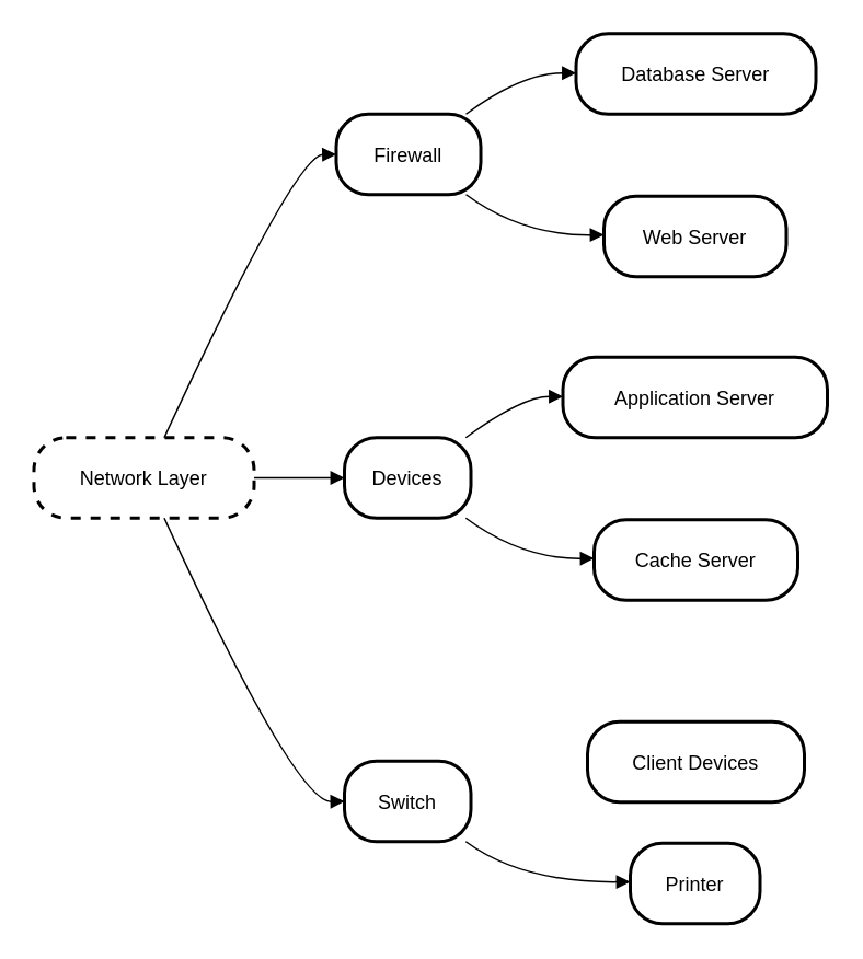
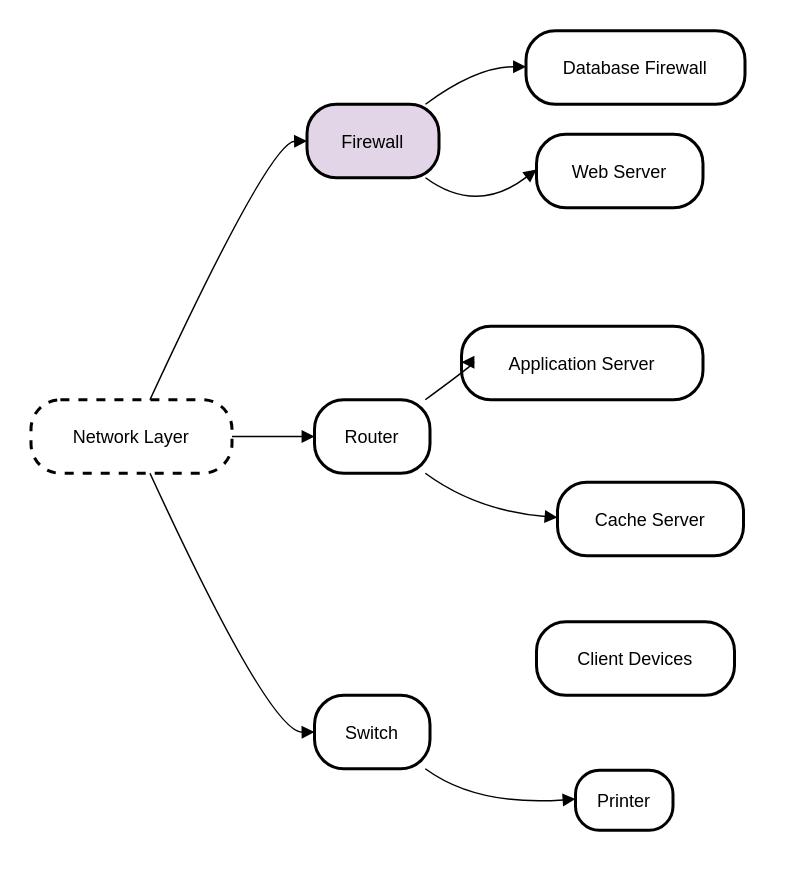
  <mxCell id="0" />
  <mxCell id="1" parent="0" />
  <mxCell id="2" value="Network Layer" style="rounded=1;arcSize=40;strokeWidth=2;dashed=1;" vertex="1" parent="1"><mxGeometry x="20" y="266" width="134" height="49" as="geometry" /></mxCell>
- <mxCell id="3" value="Firewall" style="rounded=1;arcSize=40;strokeWidth=2" vertex="1" parent="1"><mxGeometry x="204" y="69" width="88" height="49" as="geometry" /></mxCell>
- <mxCell id="4" value="Devices" style="rounded=1;arcSize=40;strokeWidth=2" vertex="1" parent="1"><mxGeometry x="209" y="266" width="77" height="49" as="geometry" /></mxCell>
+ <mxCell id="3" value="Firewall" style="rounded=1;arcSize=40;strokeWidth=2;fillColor=#e1d5e7;" vertex="1" parent="1"><mxGeometry x="204" y="69" width="88" height="49" as="geometry" /></mxCell>
+ <mxCell id="4" value="Router" style="rounded=1;arcSize=40;strokeWidth=2" vertex="1" parent="1"><mxGeometry x="209" y="266" width="77" height="49" as="geometry" /></mxCell>
  <mxCell id="5" value="Switch" style="rounded=1;arcSize=40;strokeWidth=2" vertex="1" parent="1"><mxGeometry x="209" y="463" width="77" height="49" as="geometry" /></mxCell>
- <mxCell id="6" value="Database Server" style="rounded=1;arcSize=40;strokeWidth=2" vertex="1" parent="1"><mxGeometry x="350" y="20" width="146" height="49" as="geometry" /></mxCell>
- <mxCell id="7" value="Web Server" style="rounded=1;arcSize=40;strokeWidth=2" vertex="1" parent="1"><mxGeometry x="367" y="119" width="111" height="49" as="geometry" /></mxCell>
- <mxCell id="8" value="Application Server" style="rounded=1;arcSize=40;strokeWidth=2" vertex="1" parent="1"><mxGeometry x="342" y="217" width="161" height="49" as="geometry" /></mxCell>
- <mxCell id="9" value="Cache Server" style="rounded=1;arcSize=40;strokeWidth=2" vertex="1" parent="1"><mxGeometry x="361" y="316" width="124" height="49" as="geometry" /></mxCell>
- <mxCell id="10" value="Client Devices" style="rounded=1;arcSize=40;strokeWidth=2" vertex="1" parent="1"><mxGeometry x="357" y="439" width="132" height="49" as="geometry" /></mxCell>
- <mxCell id="11" value="Printer" style="rounded=1;arcSize=40;strokeWidth=2" vertex="1" parent="1"><mxGeometry x="383" y="513" width="79" height="49" as="geometry" /></mxCell>
+ <mxCell id="6" value="Database Firewall" style="rounded=1;arcSize=40;strokeWidth=2" vertex="1" parent="1"><mxGeometry x="350" y="20" width="146" height="49" as="geometry" /></mxCell>
+ <mxCell id="7" value="Web Server" style="rounded=1;arcSize=40;strokeWidth=2" vertex="1" parent="1"><mxGeometry x="357" y="89" width="111" height="49" as="geometry" /></mxCell>
+ <mxCell id="8" value="Application Server" style="rounded=1;arcSize=40;strokeWidth=2" vertex="1" parent="1"><mxGeometry x="307" y="217" width="161" height="49" as="geometry" /></mxCell>
+ <mxCell id="9" value="Cache Server" style="rounded=1;arcSize=40;strokeWidth=2" vertex="1" parent="1"><mxGeometry x="371" y="321" width="124" height="49" as="geometry" /></mxCell>
+ <mxCell id="10" value="Client Devices" style="rounded=1;arcSize=40;strokeWidth=2" vertex="1" parent="1"><mxGeometry x="357" y="414" width="132" height="49" as="geometry" /></mxCell>
+ <mxCell id="11" value="Printer" style="rounded=1;arcSize=40;strokeWidth=2" vertex="1" parent="1"><mxGeometry x="383" y="513" width="65" height="40" as="geometry" /></mxCell>
  <mxCell id="12" value="" style="curved=1;startArrow=none;endArrow=block;exitX=0.59;exitY=0.01;entryX=0;entryY=0.5;" edge="1" parent="1" source="2" target="3"><mxGeometry relative="1" as="geometry"><Array as="points"><mxPoint x="179" y="94" /></Array></mxGeometry></mxCell>
  <mxCell id="13" value="" style="curved=1;startArrow=none;endArrow=block;exitX=1;exitY=0.5;entryX=0.01;entryY=0.5;" edge="1" parent="1" source="2" target="4"><mxGeometry relative="1" as="geometry"><Array as="points" /></mxGeometry></mxCell>
  <mxCell id="14" value="" style="curved=1;startArrow=none;endArrow=block;exitX=0.59;exitY=0.99;entryX=0.01;entryY=0.5;" edge="1" parent="1" source="2" target="5"><mxGeometry relative="1" as="geometry"><Array as="points"><mxPoint x="179" y="488" /></Array></mxGeometry></mxCell>
  <mxCell id="15" value="" style="curved=1;startArrow=none;endArrow=block;exitX=0.89;exitY=0.01;entryX=0;entryY=0.49;" edge="1" parent="1" source="3" target="6"><mxGeometry relative="1" as="geometry"><Array as="points"><mxPoint x="317" y="44" /></Array></mxGeometry></mxCell>
  <mxCell id="16" value="" style="curved=1;startArrow=none;endArrow=block;exitX=0.89;exitY=0.99;entryX=0;entryY=0.48;" edge="1" parent="1" source="3" target="7"><mxGeometry relative="1" as="geometry"><Array as="points"><mxPoint x="317" y="143" /></Array></mxGeometry></mxCell>
  <mxCell id="17" value="" style="curved=1;startArrow=none;endArrow=block;exitX=0.95;exitY=0.01;entryX=0;entryY=0.49;" edge="1" parent="1" source="4" target="8"><mxGeometry relative="1" as="geometry"><Array as="points"><mxPoint x="317" y="241" /></Array></mxGeometry></mxCell>
  <mxCell id="18" value="" style="curved=1;startArrow=none;endArrow=block;exitX=0.95;exitY=0.99;entryX=0;entryY=0.48;" edge="1" parent="1" source="4" target="9"><mxGeometry relative="1" as="geometry"><Array as="points"><mxPoint x="317" y="340" /></Array></mxGeometry></mxCell>
  <mxCell id="19" value="" style="curved=1;startArrow=none;endArrow=block;exitX=0.95;exitY=0.99;entryX=0;entryY=0.48;" edge="1" parent="1" source="5" target="11"><mxGeometry relative="1" as="geometry"><Array as="points"><mxPoint x="317" y="537" /></Array></mxGeometry></mxCell>
